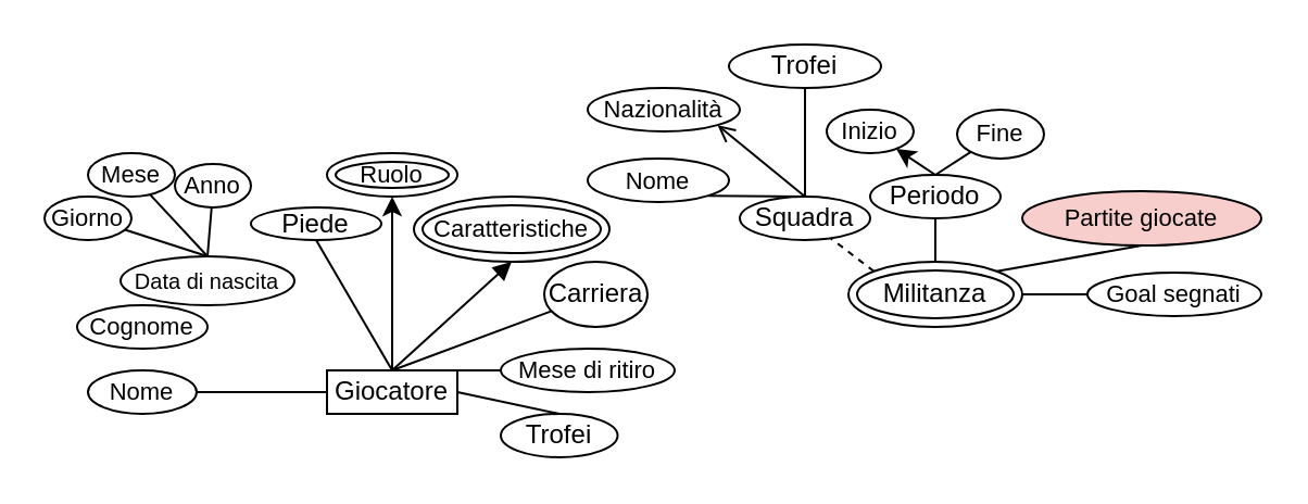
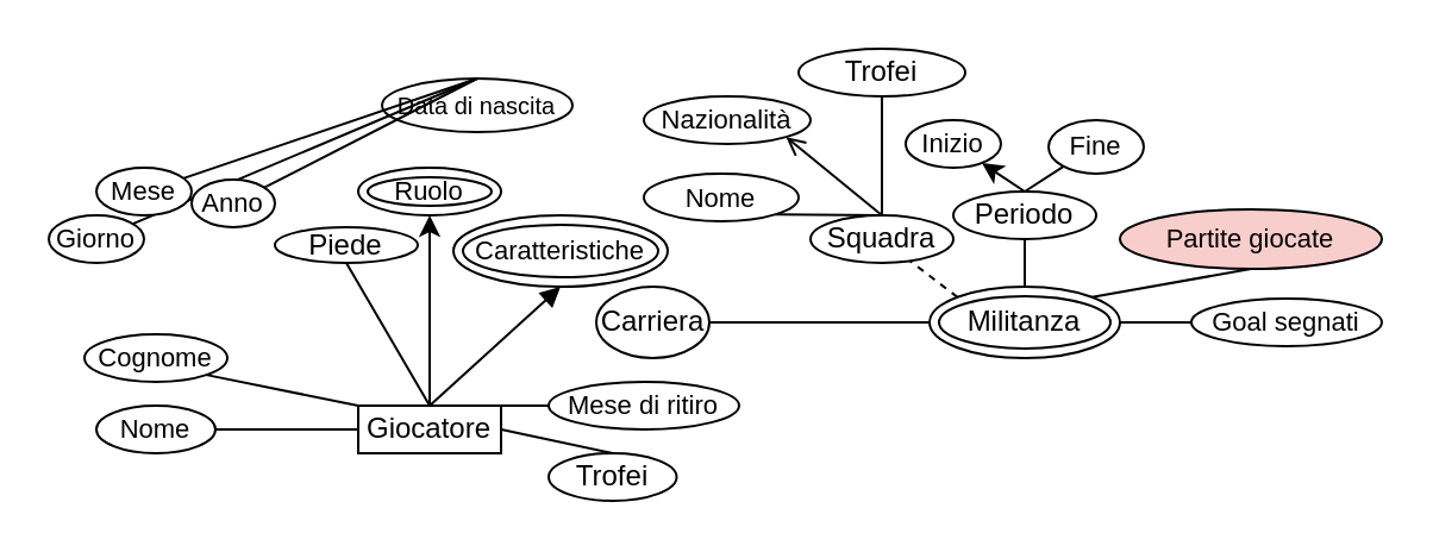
  <mxCell id="0" />
  <mxCell id="1" parent="0" />
  <mxCell id="2" value="Giocatore" style="rounded=0;whiteSpace=wrap;html=1;" vertex="1" parent="1"><mxGeometry x="150" y="170" width="60" height="20" as="geometry" /></mxCell>
  <mxCell id="3" value="&lt;font style=&quot;font-size: 11px;&quot;&gt;Nome&lt;/font&gt;" style="ellipse;whiteSpace=wrap;html=1;" vertex="1" parent="1"><mxGeometry x="40" y="170" width="50" height="20" as="geometry" /></mxCell>
  <mxCell id="4" value="&lt;font style=&quot;font-size: 11px;&quot;&gt;Cognome&lt;/font&gt;" style="ellipse;whiteSpace=wrap;html=1;" vertex="1" parent="1"><mxGeometry x="35" y="140" width="60" height="20" as="geometry" /></mxCell>
- <mxCell id="5" value="&lt;font style=&quot;font-size: 10px;&quot;&gt;Data di nascita&lt;/font&gt;" style="ellipse;whiteSpace=wrap;html=1;" vertex="1" parent="1"><mxGeometry x="55" y="117.5" width="80" height="22.5" as="geometry" /></mxCell>
+ <mxCell id="5" value="&lt;font style=&quot;font-size: 10px;&quot;&gt;Data di nascita&lt;/font&gt;" style="ellipse;whiteSpace=wrap;html=1;" vertex="1" parent="1"><mxGeometry x="160" y="32.5" width="80" height="22.5" as="geometry" /></mxCell>
  <mxCell id="6" value="Piede" style="ellipse;whiteSpace=wrap;html=1;" vertex="1" parent="1"><mxGeometry x="115" y="95" width="60" height="15" as="geometry" /></mxCell>
  <mxCell id="7" value="" style="endArrow=none;html=1;rounded=0;exitX=1;exitY=0.5;exitDx=0;exitDy=0;entryX=0;entryY=0.5;entryDx=0;entryDy=0;" edge="1" parent="1" source="3" target="2"><mxGeometry width="50" height="50" relative="1" as="geometry"><mxPoint x="100" y="227.5" as="sourcePoint" /><mxPoint x="150" y="177.5" as="targetPoint" /></mxGeometry></mxCell>
+ <mxCell id="8" value="" style="endArrow=none;html=1;rounded=0;entryX=1;entryY=1;entryDx=0;entryDy=0;exitX=0;exitY=0;exitDx=0;exitDy=0;" edge="1" parent="1" source="2" target="4"><mxGeometry width="50" height="50" relative="1" as="geometry"><mxPoint x="160" y="170" as="sourcePoint" /><mxPoint x="210" y="120" as="targetPoint" /></mxGeometry></mxCell>
  <mxCell id="9" value="" style="endArrow=none;html=1;rounded=0;entryX=0.5;entryY=1;entryDx=0;entryDy=0;exitX=0.5;exitY=0;exitDx=0;exitDy=0;" edge="1" parent="1" source="2" target="6"><mxGeometry width="50" height="50" relative="1" as="geometry"><mxPoint x="210" y="170" as="sourcePoint" /><mxPoint x="250" y="120" as="targetPoint" /></mxGeometry></mxCell>
  <mxCell id="10" value="&lt;font style=&quot;font-size: 11px;&quot;&gt;Ruolo&lt;/font&gt;" style="ellipse;shape=doubleEllipse;whiteSpace=wrap;html=1;" vertex="1" parent="1"><mxGeometry x="150" y="70" width="60" height="20" as="geometry" /></mxCell>
  <mxCell id="11" value="" style="endArrow=classic;html=1;rounded=0;entryX=0.5;entryY=1;entryDx=0;entryDy=0;exitX=0.5;exitY=0;exitDx=0;exitDy=0;" edge="1" parent="1" source="2" target="10"><mxGeometry width="50" height="50" relative="1" as="geometry"><mxPoint x="200" y="170" as="sourcePoint" /><mxPoint x="240" y="130" as="targetPoint" /></mxGeometry></mxCell>
  <mxCell id="12" value="&lt;font style=&quot;font-size: 11px;&quot;&gt;Caratteristiche&lt;/font&gt;" style="ellipse;shape=doubleEllipse;whiteSpace=wrap;html=1;" vertex="1" parent="1"><mxGeometry x="190" y="90" width="90" height="30" as="geometry" /></mxCell>
  <mxCell id="13" value="" style="endArrow=block;html=1;rounded=0;entryX=0.5;entryY=1;entryDx=0;entryDy=0;exitX=0.5;exitY=0;exitDx=0;exitDy=0;" edge="1" parent="1" source="2" target="12"><mxGeometry width="50" height="50" relative="1" as="geometry"><mxPoint x="210" y="182.5" as="sourcePoint" /><mxPoint x="260" y="132.5" as="targetPoint" /></mxGeometry></mxCell>
  <mxCell id="14" value="" style="endArrow=none;html=1;rounded=0;exitX=0.5;exitY=0;exitDx=0;exitDy=0;" edge="1" parent="1" source="5" target="15"><mxGeometry width="50" height="50" relative="1" as="geometry"><mxPoint x="130" y="110" as="sourcePoint" /><mxPoint x="100" y="90" as="targetPoint" /></mxGeometry></mxCell>
  <mxCell id="15" value="&lt;font style=&quot;font-size: 11px;&quot;&gt;Giorno&lt;/font&gt;" style="ellipse;whiteSpace=wrap;html=1;" vertex="1" parent="1"><mxGeometry x="20" y="90" width="40" height="20" as="geometry" /></mxCell>
  <mxCell id="16" value="" style="endArrow=none;html=1;rounded=0;exitX=0.5;exitY=0;exitDx=0;exitDy=0;" edge="1" parent="1" source="5" target="17"><mxGeometry width="50" height="50" relative="1" as="geometry"><mxPoint x="120" y="110" as="sourcePoint" /><mxPoint x="90" y="80" as="targetPoint" /></mxGeometry></mxCell>
  <mxCell id="17" value="&lt;font style=&quot;font-size: 11px;&quot;&gt;Mese&lt;/font&gt;" style="ellipse;whiteSpace=wrap;html=1;" vertex="1" parent="1"><mxGeometry x="40" y="70" width="40" height="20" as="geometry" /></mxCell>
  <mxCell id="18" value="" style="endArrow=none;html=1;rounded=0;exitX=0.5;exitY=0;exitDx=0;exitDy=0;" edge="1" parent="1" source="5" target="19"><mxGeometry width="50" height="50" relative="1" as="geometry"><mxPoint x="130" y="110" as="sourcePoint" /><mxPoint x="130" y="80" as="targetPoint" /></mxGeometry></mxCell>
  <mxCell id="19" value="&lt;font style=&quot;font-size: 11px;&quot;&gt;Anno&lt;/font&gt;" style="ellipse;whiteSpace=wrap;html=1;" vertex="1" parent="1"><mxGeometry x="80" y="75" width="35" height="20" as="geometry" /></mxCell>
  <mxCell id="20" value="&lt;font style=&quot;font-size: 11px;&quot;&gt;Nome&lt;/font&gt;" style="ellipse;whiteSpace=wrap;html=1;" vertex="1" parent="1"><mxGeometry x="270" y="72.5" width="65" height="20" as="geometry" /></mxCell>
  <mxCell id="21" value="&lt;font style=&quot;font-size: 11px;&quot;&gt;Nazionalità&lt;/font&gt;" style="ellipse;whiteSpace=wrap;html=1;" vertex="1" parent="1"><mxGeometry x="270" y="40" width="70" height="20" as="geometry" /></mxCell>
  <mxCell id="22" value="Militanza" style="ellipse;shape=doubleEllipse;whiteSpace=wrap;html=1;" vertex="1" parent="1"><mxGeometry x="390" y="120" width="80" height="30" as="geometry" /></mxCell>
+ <mxCell id="23" value="" style="endArrow=none;html=1;rounded=0;entryX=0;entryY=0.5;entryDx=0;entryDy=0;exitX=1;exitY=0.5;exitDx=0;exitDy=0;" edge="1" parent="1" source="37" target="22"><mxGeometry width="50" height="50" relative="1" as="geometry"><mxPoint x="430" y="170" as="sourcePoint" /><mxPoint x="310" y="180" as="targetPoint" /><Array as="points" /></mxGeometry></mxCell>
  <mxCell id="24" value="" style="endArrow=none;html=1;rounded=0;exitX=0;exitY=0;exitDx=0;exitDy=0;dashed=1;" edge="1" parent="1" source="22" target="25"><mxGeometry width="50" height="50" relative="1" as="geometry"><mxPoint x="420" y="120" as="sourcePoint" /><mxPoint x="390" y="100" as="targetPoint" /></mxGeometry></mxCell>
  <mxCell id="25" value="Squadra" style="ellipse;whiteSpace=wrap;html=1;" vertex="1" parent="1"><mxGeometry x="340" y="90" width="60" height="20" as="geometry" /></mxCell>
  <mxCell id="26" value="" style="endArrow=none;html=1;rounded=0;exitX=0.5;exitY=0;exitDx=0;exitDy=0;" edge="1" parent="1" source="22" target="27"><mxGeometry width="50" height="50" relative="1" as="geometry"><mxPoint x="420" y="117.5" as="sourcePoint" /><mxPoint x="430" y="100" as="targetPoint" /></mxGeometry></mxCell>
  <mxCell id="27" value="Periodo" style="ellipse;whiteSpace=wrap;html=1;" vertex="1" parent="1"><mxGeometry x="400" y="80" width="60" height="20" as="geometry" /></mxCell>
  <mxCell id="28" value="" style="endArrow=classic;html=1;rounded=0;exitX=0.5;exitY=0;exitDx=0;exitDy=0;" edge="1" parent="1" source="27" target="29"><mxGeometry width="50" height="50" relative="1" as="geometry"><mxPoint x="420" y="80" as="sourcePoint" /><mxPoint x="410" y="60" as="targetPoint" /></mxGeometry></mxCell>
  <mxCell id="29" value="&lt;font style=&quot;font-size: 11px;&quot;&gt;Inizio&lt;/font&gt;" style="ellipse;whiteSpace=wrap;html=1;" vertex="1" parent="1"><mxGeometry x="380" y="50" width="40" height="20" as="geometry" /></mxCell>
  <mxCell id="30" value="" style="endArrow=none;html=1;rounded=0;" edge="1" parent="1" target="31"><mxGeometry width="50" height="50" relative="1" as="geometry"><mxPoint x="430" y="80" as="sourcePoint" /><mxPoint x="440" y="70" as="targetPoint" /></mxGeometry></mxCell>
  <mxCell id="31" value="&lt;font style=&quot;font-size: 11px;&quot;&gt;Fine&lt;/font&gt;" style="ellipse;whiteSpace=wrap;html=1;" vertex="1" parent="1"><mxGeometry x="440" y="50" width="40" height="22.5" as="geometry" /></mxCell>
  <mxCell id="32" value="&lt;font style=&quot;font-size: 11px;&quot;&gt;Partite giocate&lt;/font&gt;" style="ellipse;whiteSpace=wrap;html=1;fillColor=#f8cecc;" vertex="1" parent="1"><mxGeometry x="470" y="87.5" width="110" height="25" as="geometry" /></mxCell>
  <mxCell id="33" value="" style="endArrow=none;html=1;rounded=0;exitX=0.5;exitY=1;exitDx=0;exitDy=0;entryX=1;entryY=0;entryDx=0;entryDy=0;" edge="1" parent="1" source="32" target="22"><mxGeometry width="50" height="50" relative="1" as="geometry"><mxPoint x="350" y="180" as="sourcePoint" /><mxPoint x="400" y="130" as="targetPoint" /></mxGeometry></mxCell>
  <mxCell id="34" value="&lt;font style=&quot;font-size: 11px;&quot;&gt;Goal segnati&lt;/font&gt;" style="ellipse;whiteSpace=wrap;html=1;" vertex="1" parent="1"><mxGeometry x="500" y="125" width="80" height="20" as="geometry" /></mxCell>
  <mxCell id="35" value="" style="endArrow=none;html=1;rounded=0;entryX=0;entryY=0.5;entryDx=0;entryDy=0;exitX=1;exitY=0.5;exitDx=0;exitDy=0;" edge="1" parent="1" source="22" target="34"><mxGeometry width="50" height="50" relative="1" as="geometry"><mxPoint x="470" y="140" as="sourcePoint" /><mxPoint x="520" y="90" as="targetPoint" /></mxGeometry></mxCell>
- <mxCell id="36" value="" style="endArrow=none;html=1;rounded=0;exitX=0.5;exitY=0;exitDx=0;exitDy=0;" edge="1" parent="1" source="2" target="37"><mxGeometry width="50" height="50" relative="1" as="geometry"><mxPoint x="210" y="180" as="sourcePoint" /><mxPoint x="240" y="180" as="targetPoint" /></mxGeometry></mxCell>
  <mxCell id="37" value="Carriera" style="ellipse;whiteSpace=wrap;html=1;" vertex="1" parent="1"><mxGeometry x="250" y="120" width="47.5" height="30" as="geometry" /></mxCell>
  <mxCell id="38" value="&lt;font style=&quot;font-size: 11px;&quot;&gt;Mese di ritiro&lt;/font&gt;" style="ellipse;whiteSpace=wrap;html=1;" vertex="1" parent="1"><mxGeometry x="230" y="160" width="80" height="20" as="geometry" /></mxCell>
  <mxCell id="39" value="" style="endArrow=none;html=1;rounded=0;exitX=1;exitY=0;exitDx=0;exitDy=0;entryX=0;entryY=0.5;entryDx=0;entryDy=0;" edge="1" parent="1" source="2" target="38"><mxGeometry width="50" height="50" relative="1" as="geometry"><mxPoint x="240" y="170" as="sourcePoint" /><mxPoint x="290" y="120" as="targetPoint" /></mxGeometry></mxCell>
  <mxCell id="40" value="Trofei" style="ellipse;whiteSpace=wrap;html=1;" vertex="1" parent="1"><mxGeometry x="335" y="20" width="70" height="20" as="geometry" /></mxCell>
  <mxCell id="41" value="Trofei" style="ellipse;whiteSpace=wrap;html=1;" vertex="1" parent="1"><mxGeometry x="230" y="190" width="53.75" height="20" as="geometry" /></mxCell>
  <mxCell id="42" value="" style="endArrow=none;html=1;rounded=0;entryX=1;entryY=0.5;entryDx=0;entryDy=0;exitX=0.5;exitY=0;exitDx=0;exitDy=0;" edge="1" parent="1" source="41" target="2"><mxGeometry width="50" height="50" relative="1" as="geometry"><mxPoint x="165" y="250" as="sourcePoint" /><mxPoint x="215" y="200" as="targetPoint" /></mxGeometry></mxCell>
  <mxCell id="43" value="" style="endArrow=none;html=1;rounded=0;entryX=0.5;entryY=1;entryDx=0;entryDy=0;exitX=0.5;exitY=0;exitDx=0;exitDy=0;" edge="1" parent="1" source="25" target="40"><mxGeometry width="50" height="50" relative="1" as="geometry"><mxPoint x="320" y="105" as="sourcePoint" /><mxPoint x="370" y="55" as="targetPoint" /></mxGeometry></mxCell>
  <mxCell id="44" value="" style="endArrow=open;html=1;rounded=0;entryX=1;entryY=1;entryDx=0;entryDy=0;exitX=0.5;exitY=0;exitDx=0;exitDy=0;" edge="1" parent="1" source="25" target="21"><mxGeometry width="50" height="50" relative="1" as="geometry"><mxPoint x="290" y="162.5" as="sourcePoint" /><mxPoint x="340" y="112.5" as="targetPoint" /></mxGeometry></mxCell>
  <mxCell id="45" value="" style="endArrow=none;html=1;rounded=0;entryX=1;entryY=1;entryDx=0;entryDy=0;exitX=0.5;exitY=0;exitDx=0;exitDy=0;" edge="1" parent="1" source="25" target="20"><mxGeometry width="50" height="50" relative="1" as="geometry"><mxPoint x="290" y="170" as="sourcePoint" /><mxPoint x="340" y="120" as="targetPoint" /></mxGeometry></mxCell>
